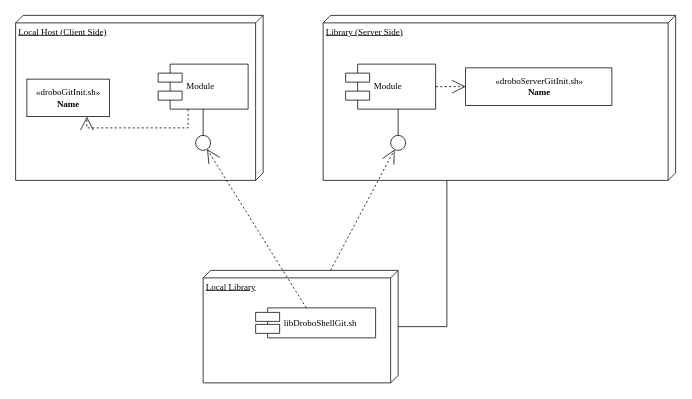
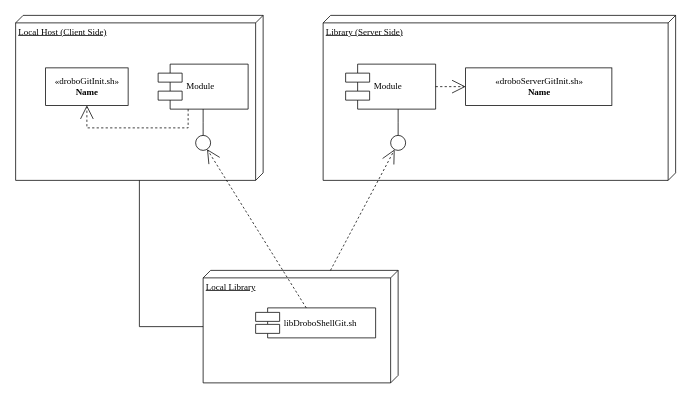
  <mxCell id="0" />
  <mxCell id="1" parent="0" />
  <mxCell id="2" value="Local Host (Client Side)" style="verticalAlign=top;align=left;spacingTop=8;spacingLeft=2;spacingRight=12;shape=cube;size=10;direction=south;fontStyle=4;html=1;rounded=0;shadow=0;comic=0;labelBackgroundColor=none;strokeWidth=1;fontFamily=Verdana;fontSize=12" parent="1" vertex="1"><mxGeometry x="20" y="20" width="330" height="220" as="geometry" /></mxCell>
  <mxCell id="3" value="Library (Server Side)" style="verticalAlign=top;align=left;spacingTop=8;spacingLeft=2;spacingRight=12;shape=cube;size=10;direction=south;fontStyle=4;html=1;rounded=0;shadow=0;comic=0;labelBackgroundColor=none;strokeWidth=1;fontFamily=Verdana;fontSize=12" parent="1" vertex="1"><mxGeometry x="430" y="20" width="470" height="220" as="geometry" /></mxCell>
  <mxCell id="4" value="Local Library" style="verticalAlign=top;align=left;spacingTop=8;spacingLeft=2;spacingRight=12;shape=cube;size=10;direction=south;fontStyle=4;html=1;rounded=0;shadow=0;comic=0;labelBackgroundColor=none;strokeWidth=1;fontFamily=Verdana;fontSize=12" parent="1" vertex="1"><mxGeometry x="270" y="360" width="260" height="150" as="geometry" /></mxCell>
- <mxCell id="5" value="«droboGitInit.sh»&lt;br&gt;&lt;b&gt;Name&lt;/b&gt;" style="html=1;rounded=0;shadow=0;comic=0;labelBackgroundColor=none;strokeWidth=1;fontFamily=Verdana;fontSize=12;align=center;" parent="1" vertex="1"><mxGeometry x="35" y="105" width="110" height="50" as="geometry" /></mxCell>
+ <mxCell id="5" value="«droboGitInit.sh»&lt;br&gt;&lt;b&gt;Name&lt;/b&gt;" style="html=1;rounded=0;shadow=0;comic=0;labelBackgroundColor=none;strokeWidth=1;fontFamily=Verdana;fontSize=12;align=center;" parent="1" vertex="1"><mxGeometry x="60" y="90" width="110" height="50" as="geometry" /></mxCell>
  <mxCell id="6" value="Module" style="shape=component;align=left;spacingLeft=36;rounded=0;shadow=0;comic=0;labelBackgroundColor=none;strokeWidth=1;fontFamily=Verdana;fontSize=12;html=1;" parent="1" vertex="1"><mxGeometry x="210" y="85" width="120" height="60" as="geometry" /></mxCell>
  <mxCell id="7" value="" style="ellipse;whiteSpace=wrap;html=1;rounded=0;shadow=0;comic=0;labelBackgroundColor=none;strokeWidth=1;fontFamily=Verdana;fontSize=12;align=center;" parent="1" vertex="1"><mxGeometry x="260" y="180" width="20" height="20" as="geometry" /></mxCell>
  <mxCell id="8" value="Module" style="shape=component;align=left;spacingLeft=36;rounded=0;shadow=0;comic=0;labelBackgroundColor=none;strokeWidth=1;fontFamily=Verdana;fontSize=12;html=1;" parent="1" vertex="1"><mxGeometry x="460" y="85" width="120" height="60" as="geometry" /></mxCell>
  <mxCell id="9" value="«droboServerGitInit.sh»&lt;br&gt;&lt;b&gt;Name&lt;/b&gt;" style="html=1;rounded=0;shadow=0;comic=0;labelBackgroundColor=none;strokeWidth=1;fontFamily=Verdana;fontSize=12;align=center;" parent="1" vertex="1"><mxGeometry x="620" y="90" width="195" height="50" as="geometry" /></mxCell>
  <mxCell id="10" value="" style="ellipse;whiteSpace=wrap;html=1;rounded=0;shadow=0;comic=0;labelBackgroundColor=none;strokeWidth=1;fontFamily=Verdana;fontSize=12;align=center;" parent="1" vertex="1"><mxGeometry x="520" y="180" width="20" height="20" as="geometry" /></mxCell>
  <mxCell id="11" value="libDroboShellGit.sh" style="shape=component;align=left;spacingLeft=36;rounded=0;shadow=0;comic=0;labelBackgroundColor=none;strokeWidth=1;fontFamily=Verdana;fontSize=12;html=1;" parent="1" vertex="1"><mxGeometry x="340" y="410" width="160" height="40" as="geometry" /></mxCell>
  <mxCell id="12" style="edgeStyle=none;rounded=0;html=1;dashed=1;labelBackgroundColor=none;startArrow=none;startFill=0;startSize=8;endArrow=open;endFill=0;endSize=16;fontFamily=Verdana;fontSize=12;" parent="1" source="11" target="7" edge="1"><mxGeometry relative="1" as="geometry" /></mxCell>
  <mxCell id="13" style="edgeStyle=none;rounded=0;html=1;dashed=1;labelBackgroundColor=none;startArrow=none;startFill=0;startSize=8;endArrow=open;endFill=0;endSize=16;fontFamily=Verdana;fontSize=12;" parent="1" source="4" target="10" edge="1"><mxGeometry relative="1" as="geometry" /></mxCell>
  <mxCell id="14" style="edgeStyle=elbowEdgeStyle;rounded=0;html=1;labelBackgroundColor=none;startArrow=none;startFill=0;startSize=8;endArrow=none;endFill=0;endSize=16;fontFamily=Verdana;fontSize=12;" parent="1" source="10" target="8" edge="1"><mxGeometry relative="1" as="geometry" /></mxCell>
  <mxCell id="15" style="edgeStyle=elbowEdgeStyle;rounded=0;html=1;labelBackgroundColor=none;startArrow=none;startFill=0;startSize=8;endArrow=none;endFill=0;endSize=16;fontFamily=Verdana;fontSize=12;" parent="1" source="7" target="6" edge="1"><mxGeometry relative="1" as="geometry" /></mxCell>
  <mxCell id="16" style="edgeStyle=orthogonalEdgeStyle;rounded=0;html=1;labelBackgroundColor=none;startArrow=none;startFill=0;startSize=8;endArrow=open;endFill=0;endSize=16;fontFamily=Verdana;fontSize=12;dashed=1;" parent="1" source="6" target="5" edge="1"><mxGeometry relative="1" as="geometry"><Array as="points"><mxPoint x="250" y="170" /><mxPoint x="115" y="170" /></Array></mxGeometry></mxCell>
  <mxCell id="17" style="edgeStyle=orthogonalEdgeStyle;rounded=0;html=1;dashed=1;labelBackgroundColor=none;startArrow=none;startFill=0;startSize=8;endArrow=open;endFill=0;endSize=16;fontFamily=Verdana;fontSize=12;" parent="1" source="8" target="9" edge="1"><mxGeometry relative="1" as="geometry" /></mxCell>
- <mxCell id="18" style="edgeStyle=orthogonalEdgeStyle;rounded=0;html=1;labelBackgroundColor=none;startArrow=none;startFill=0;startSize=8;endArrow=none;endFill=0;endSize=16;fontFamily=Verdana;fontSize=12;" parent="1" source="4" target="3" edge="1"><mxGeometry relative="1" as="geometry"><Array as="points"><mxPoint x="595" y="435" /></Array></mxGeometry></mxCell>
+ <mxCell id="19" style="edgeStyle=orthogonalEdgeStyle;rounded=0;html=1;labelBackgroundColor=none;startArrow=none;startFill=0;startSize=8;endArrow=none;endFill=0;endSize=16;fontFamily=Verdana;fontSize=12;" parent="1" source="4" target="2" edge="1"><mxGeometry relative="1" as="geometry"><Array as="points"><mxPoint x="185" y="435" /></Array></mxGeometry></mxCell>
